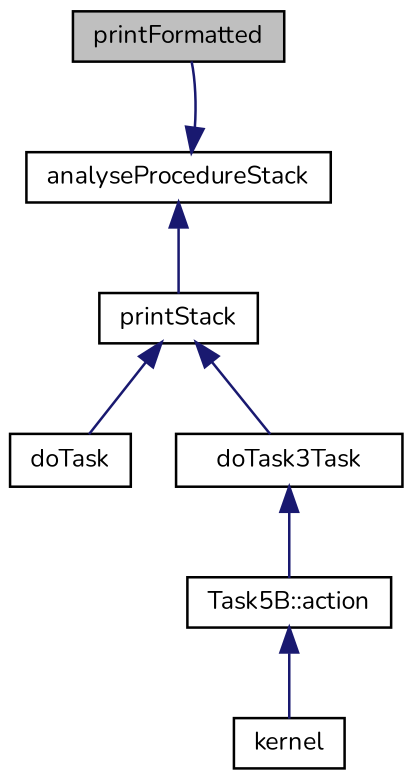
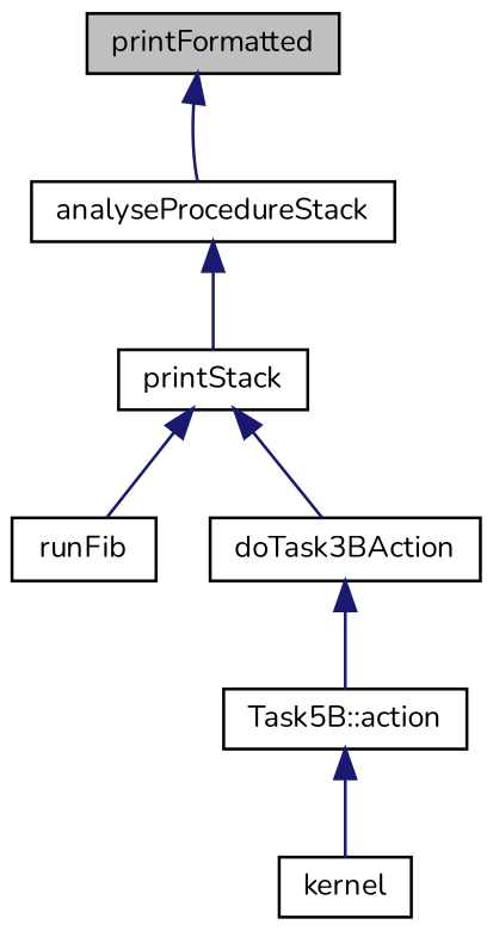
  digraph {
    fontname=Nunito
    rankdir=TB
    node [color=black fontname=Nunito fontsize=10 shape=record]
    edge [color=midnightblue dir=back fontname=Nunito fontsize=10 labelfontname=Helvetica labelfontsize=10 style=solid]
    n1 [fillcolor=grey75 fontcolor=black height=0.2 label=printFormatted style=filled width=0.4]
    n2 [height=0.2 label=analyseProcedureStack width=0.4]
    n3 [height=0.2 label=printStack width=0.4]
-   n4 [height=0.2 label=doTask width=0.4]
-   n5 [height=0.2 label=doTask3Task width=0.4]
+   n4 [height=0.2 label=runFib width=0.4]
+   n5 [height=0.2 label=doTask3BAction width=0.4]
    n6 [height=0.2 label="Task5B::action" width=0.4]
    n7 [height=0.2 label=kernel width=0.4]
-   n2 -> n1
+   n1 -> n2
    n2 -> n3
    n3 -> n4
    n3 -> n5
    n5 -> n6
    n6 -> n7
  }
